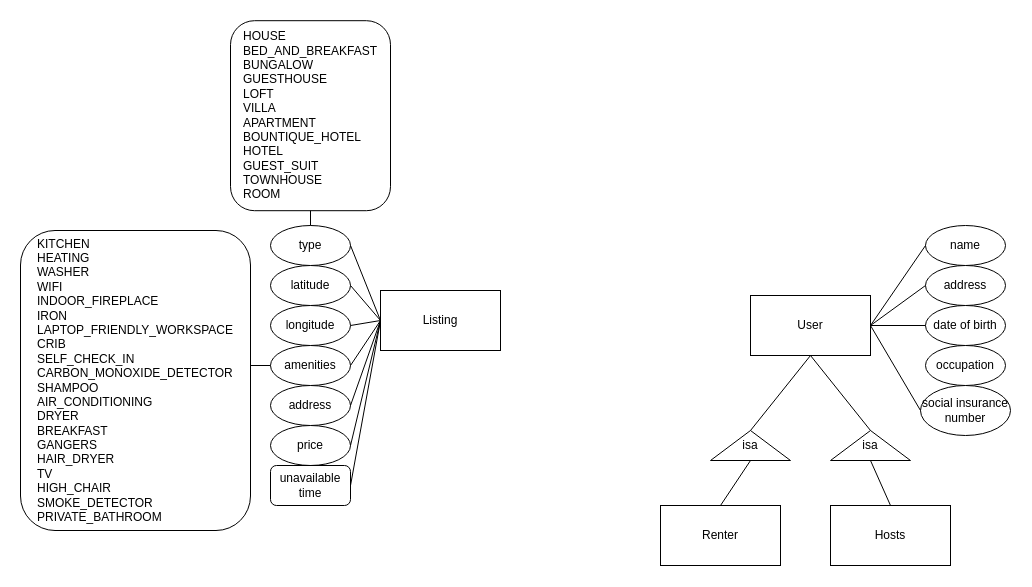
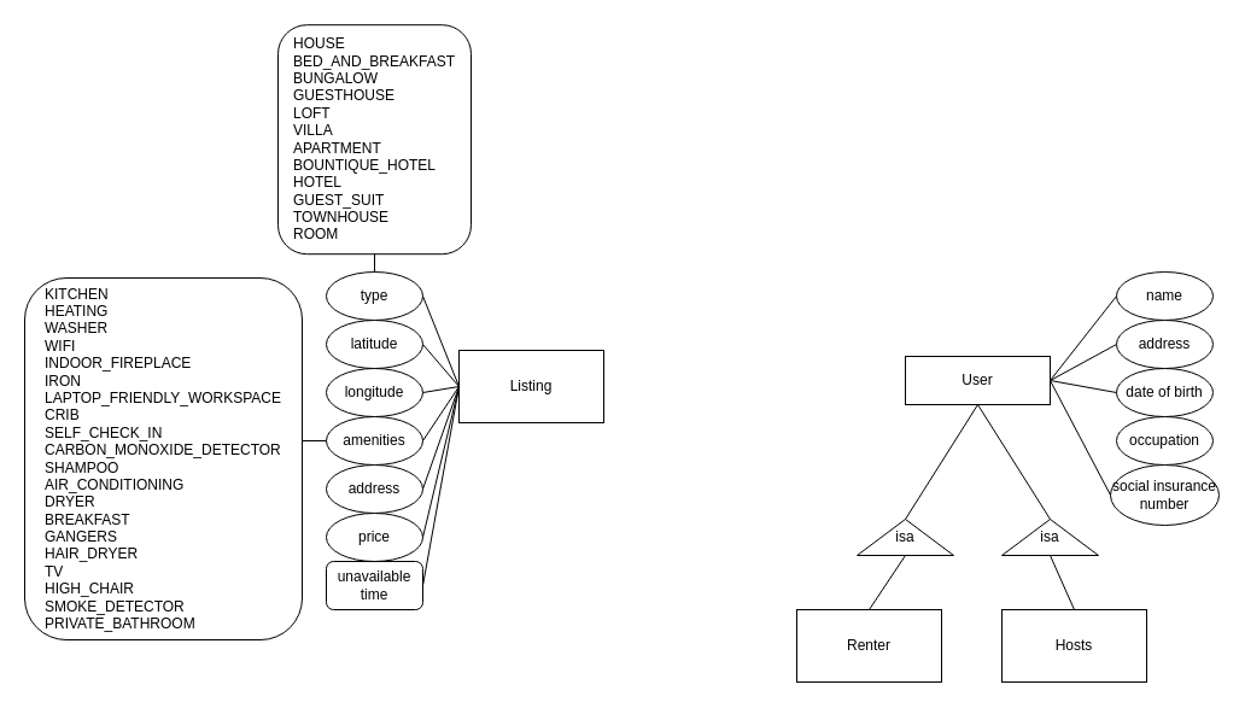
  <mxCell id="0" />
  <mxCell id="1" parent="0" />
  <mxCell id="2" value="Listing" style="rounded=0;whiteSpace=wrap;html=1;" vertex="1" parent="1"><mxGeometry x="380" y="290" width="120" height="60" as="geometry" /></mxCell>
  <mxCell id="3" value="type" style="ellipse;whiteSpace=wrap;html=1;" vertex="1" parent="1"><mxGeometry x="270" y="225" width="80" height="40" as="geometry" /></mxCell>
  <mxCell id="4" value="latitude" style="ellipse;whiteSpace=wrap;html=1;" vertex="1" parent="1"><mxGeometry x="270" y="265" width="80" height="40" as="geometry" /></mxCell>
  <mxCell id="5" value="longitude" style="ellipse;whiteSpace=wrap;html=1;" vertex="1" parent="1"><mxGeometry x="270" y="305" width="80" height="40" as="geometry" /></mxCell>
  <mxCell id="6" value="amenities" style="ellipse;whiteSpace=wrap;html=1;" vertex="1" parent="1"><mxGeometry x="270" y="345" width="80" height="40" as="geometry" /></mxCell>
  <mxCell id="7" value="" style="endArrow=none;html=1;entryX=0;entryY=0.5;entryDx=0;entryDy=0;exitX=1;exitY=0.5;exitDx=0;exitDy=0;" edge="1" parent="1" source="3" target="2"><mxGeometry width="50" height="50" relative="1" as="geometry"><mxPoint x="350" y="260" as="sourcePoint" /><mxPoint x="320" y="420" as="targetPoint" /></mxGeometry></mxCell>
  <mxCell id="8" value="" style="endArrow=none;html=1;exitX=1;exitY=0.5;exitDx=0;exitDy=0;entryX=0;entryY=0.5;entryDx=0;entryDy=0;" edge="1" parent="1" source="4" target="2"><mxGeometry width="50" height="50" relative="1" as="geometry"><mxPoint x="350" y="300" as="sourcePoint" /><mxPoint x="370" y="360" as="targetPoint" /></mxGeometry></mxCell>
  <mxCell id="9" value="" style="endArrow=none;html=1;exitX=1;exitY=0.5;exitDx=0;exitDy=0;entryX=0;entryY=0.5;entryDx=0;entryDy=0;" edge="1" parent="1" source="5" target="2"><mxGeometry width="50" height="50" relative="1" as="geometry"><mxPoint x="350" y="340" as="sourcePoint" /><mxPoint x="390" y="330" as="targetPoint" /></mxGeometry></mxCell>
  <mxCell id="10" value="" style="endArrow=none;html=1;exitX=1;exitY=0.5;exitDx=0;exitDy=0;entryX=0;entryY=0.5;entryDx=0;entryDy=0;" edge="1" parent="1" source="6" target="2"><mxGeometry width="50" height="50" relative="1" as="geometry"><mxPoint x="350" y="380" as="sourcePoint" /><mxPoint x="390" y="380" as="targetPoint" /></mxGeometry></mxCell>
  <mxCell id="11" value="&lt;div style=&quot;text-align: left&quot;&gt;&lt;span&gt;KITCHEN&lt;/span&gt;&lt;/div&gt;&lt;div style=&quot;text-align: left&quot;&gt;&lt;span&gt;HEATING&lt;/span&gt;&lt;/div&gt;&lt;div style=&quot;text-align: left&quot;&gt;&lt;span&gt;WASHER&lt;/span&gt;&lt;/div&gt;&lt;div style=&quot;text-align: left&quot;&gt;&lt;span&gt;WIFI&lt;/span&gt;&lt;/div&gt;&lt;div style=&quot;text-align: left&quot;&gt;INDOOR_FIREPLACE&lt;/div&gt;&lt;div style=&quot;text-align: left&quot;&gt;IRON&lt;/div&gt;&lt;div style=&quot;text-align: left&quot;&gt;LAPTOP_FRIENDLY_WORKSPACE&lt;/div&gt;&lt;div style=&quot;text-align: left&quot;&gt;CRIB&lt;/div&gt;&lt;div style=&quot;text-align: left&quot;&gt;SELF_CHECK_IN&lt;/div&gt;&lt;div style=&quot;text-align: left&quot;&gt;CARBON_MONOXIDE_DETECTOR&lt;/div&gt;&lt;div style=&quot;text-align: left&quot;&gt;SHAMPOO&lt;/div&gt;&lt;div style=&quot;text-align: left&quot;&gt;AIR_CONDITIONING&lt;/div&gt;&lt;div style=&quot;text-align: left&quot;&gt;DRYER&lt;/div&gt;&lt;div style=&quot;text-align: left&quot;&gt;BREAKFAST&lt;/div&gt;&lt;div style=&quot;text-align: left&quot;&gt;GANGERS&lt;/div&gt;&lt;div style=&quot;text-align: left&quot;&gt;HAIR_DRYER&lt;/div&gt;&lt;div style=&quot;text-align: left&quot;&gt;TV&lt;/div&gt;&lt;div style=&quot;text-align: left&quot;&gt;HIGH_CHAIR&lt;/div&gt;&lt;div style=&quot;text-align: left&quot;&gt;SMOKE_DETECTOR&lt;/div&gt;&lt;div style=&quot;text-align: left&quot;&gt;PRIVATE_BATHROOM&lt;/div&gt;" style="rounded=1;whiteSpace=wrap;html=1;" vertex="1" parent="1"><mxGeometry x="20" y="230" width="230" height="300" as="geometry" /></mxCell>
  <mxCell id="12" value="" style="endArrow=none;html=1;entryX=0;entryY=0.5;entryDx=0;entryDy=0;exitX=1;exitY=0.5;exitDx=0;exitDy=0;" edge="1" parent="1" target="6"><mxGeometry width="50" height="50" relative="1" as="geometry"><mxPoint x="250" y="365" as="sourcePoint" /><mxPoint x="40" y="475" as="targetPoint" /></mxGeometry></mxCell>
  <mxCell id="13" value="&lt;div style=&quot;text-align: left&quot;&gt;&lt;span&gt;HOUSE&lt;/span&gt;&lt;/div&gt;&lt;div style=&quot;text-align: left&quot;&gt;&lt;span&gt;BED_AND_BREAKFAST&lt;/span&gt;&lt;/div&gt;&lt;div style=&quot;text-align: left&quot;&gt;&lt;span&gt;BUNGALOW&lt;/span&gt;&lt;/div&gt;&lt;div style=&quot;text-align: left&quot;&gt;&lt;span&gt;GUESTHOUSE&lt;/span&gt;&lt;/div&gt;&lt;div style=&quot;text-align: left&quot;&gt;&lt;span&gt;LOFT&lt;/span&gt;&lt;/div&gt;&lt;div style=&quot;text-align: left&quot;&gt;&lt;span&gt;VILLA&lt;/span&gt;&lt;/div&gt;&lt;div style=&quot;text-align: left&quot;&gt;&lt;span&gt;APARTMENT&lt;/span&gt;&lt;/div&gt;&lt;div style=&quot;text-align: left&quot;&gt;&lt;span&gt;BOUNTIQUE_HOTEL&lt;/span&gt;&lt;/div&gt;&lt;div style=&quot;text-align: left&quot;&gt;&lt;span&gt;HOTEL&lt;/span&gt;&lt;/div&gt;&lt;div style=&quot;text-align: left&quot;&gt;&lt;span&gt;GUEST_SUIT&lt;/span&gt;&lt;/div&gt;&lt;div style=&quot;text-align: left&quot;&gt;&lt;span&gt;TOWNHOUSE&lt;/span&gt;&lt;/div&gt;&lt;div style=&quot;text-align: left&quot;&gt;&lt;span&gt;ROOM&lt;/span&gt;&lt;/div&gt;&lt;div style=&quot;text-align: left&quot;&gt;&lt;/div&gt;" style="rounded=1;whiteSpace=wrap;html=1;" vertex="1" parent="1"><mxGeometry x="230" y="20.2" width="160" height="190" as="geometry" /></mxCell>
  <mxCell id="14" value="" style="endArrow=none;html=1;entryX=0.5;entryY=1;entryDx=0;entryDy=0;exitX=0.5;exitY=0;exitDx=0;exitDy=0;" edge="1" parent="1" source="3" target="13"><mxGeometry width="50" height="50" relative="1" as="geometry"><mxPoint x="-20" y="585" as="sourcePoint" /><mxPoint x="310" y="215" as="targetPoint" /></mxGeometry></mxCell>
  <mxCell id="15" value="address&lt;br&gt;" style="ellipse;whiteSpace=wrap;html=1;" vertex="1" parent="1"><mxGeometry x="270" y="385" width="80" height="40" as="geometry" /></mxCell>
  <mxCell id="16" value="" style="endArrow=none;html=1;entryX=0;entryY=0.5;entryDx=0;entryDy=0;exitX=1;exitY=0.5;exitDx=0;exitDy=0;" edge="1" parent="1" source="15" target="2"><mxGeometry width="50" height="50" relative="1" as="geometry"><mxPoint x="20" y="600" as="sourcePoint" /><mxPoint x="70" y="550" as="targetPoint" /></mxGeometry></mxCell>
  <mxCell id="17" value="price&lt;br&gt;" style="ellipse;whiteSpace=wrap;html=1;" vertex="1" parent="1"><mxGeometry x="270" y="425" width="80" height="40" as="geometry" /></mxCell>
  <mxCell id="18" value="unavailable time&lt;br&gt;" style="whiteSpace=wrap;html=1;rounded=1;" vertex="1" parent="1"><mxGeometry x="270" y="465" width="80" height="40" as="geometry" /></mxCell>
  <mxCell id="19" value="" style="endArrow=none;html=1;exitX=1;exitY=0.5;exitDx=0;exitDy=0;entryX=0;entryY=0.5;entryDx=0;entryDy=0;" edge="1" parent="1" source="17" target="2"><mxGeometry width="50" height="50" relative="1" as="geometry"><mxPoint x="360" y="415" as="sourcePoint" /><mxPoint x="420" y="390" as="targetPoint" /></mxGeometry></mxCell>
  <mxCell id="20" value="" style="endArrow=none;html=1;entryX=0;entryY=0.5;entryDx=0;entryDy=0;exitX=1;exitY=0.5;exitDx=0;exitDy=0;" edge="1" parent="1" source="18" target="2"><mxGeometry width="50" height="50" relative="1" as="geometry"><mxPoint x="370" y="425" as="sourcePoint" /><mxPoint x="400" y="340" as="targetPoint" /></mxGeometry></mxCell>
- <mxCell id="21" value="User" style="rounded=0;whiteSpace=wrap;html=1;" vertex="1" parent="1"><mxGeometry x="750" y="295" width="120" height="60" as="geometry" /></mxCell>
+ <mxCell id="21" value="User" style="rounded=0;whiteSpace=wrap;html=1;" vertex="1" parent="1"><mxGeometry x="750" y="295" width="120" height="40" as="geometry" /></mxCell>
  <mxCell id="22" value="name" style="ellipse;whiteSpace=wrap;html=1;" vertex="1" parent="1"><mxGeometry x="925" y="225" width="80" height="40" as="geometry" /></mxCell>
  <mxCell id="23" value="address" style="ellipse;whiteSpace=wrap;html=1;" vertex="1" parent="1"><mxGeometry x="925" y="265" width="80" height="40" as="geometry" /></mxCell>
  <mxCell id="24" value="date of birth" style="ellipse;whiteSpace=wrap;html=1;" vertex="1" parent="1"><mxGeometry x="925" y="305" width="80" height="40" as="geometry" /></mxCell>
  <mxCell id="25" value="social insurance number" style="ellipse;whiteSpace=wrap;html=1;" vertex="1" parent="1"><mxGeometry x="920" y="385" width="90" height="50" as="geometry" /></mxCell>
  <mxCell id="26" value="occupation" style="ellipse;whiteSpace=wrap;html=1;" vertex="1" parent="1"><mxGeometry x="925" y="345" width="80" height="40" as="geometry" /></mxCell>
  <mxCell id="27" value="" style="endArrow=none;html=1;entryX=1;entryY=0.5;entryDx=0;entryDy=0;exitX=0;exitY=0.5;exitDx=0;exitDy=0;" edge="1" parent="1" source="24" target="21"><mxGeometry width="50" height="50" relative="1" as="geometry"><mxPoint x="370" y="265" as="sourcePoint" /><mxPoint x="400" y="340" as="targetPoint" /></mxGeometry></mxCell>
  <mxCell id="28" value="" style="endArrow=none;html=1;entryX=1;entryY=0.5;entryDx=0;entryDy=0;exitX=0;exitY=0.5;exitDx=0;exitDy=0;" edge="1" parent="1" source="23" target="21"><mxGeometry width="50" height="50" relative="1" as="geometry"><mxPoint x="380" y="275" as="sourcePoint" /><mxPoint x="410" y="350" as="targetPoint" /></mxGeometry></mxCell>
  <mxCell id="29" value="" style="endArrow=none;html=1;entryX=1;entryY=0.5;entryDx=0;entryDy=0;exitX=0;exitY=0.5;exitDx=0;exitDy=0;" edge="1" parent="1" source="22" target="21"><mxGeometry width="50" height="50" relative="1" as="geometry"><mxPoint x="800" y="390" as="sourcePoint" /><mxPoint x="830" y="465" as="targetPoint" /></mxGeometry></mxCell>
  <mxCell id="30" value="" style="endArrow=none;html=1;entryX=1;entryY=0.5;entryDx=0;entryDy=0;exitX=0;exitY=0.5;exitDx=0;exitDy=0;" edge="1" parent="1" source="25" target="21"><mxGeometry width="50" height="50" relative="1" as="geometry"><mxPoint x="410" y="305" as="sourcePoint" /><mxPoint x="440" y="380" as="targetPoint" /></mxGeometry></mxCell>
  <mxCell id="31" value="isa" style="triangle;whiteSpace=wrap;html=1;direction=north;" vertex="1" parent="1"><mxGeometry x="710" y="430" width="80" height="30" as="geometry" /></mxCell>
  <mxCell id="32" value="isa" style="triangle;whiteSpace=wrap;html=1;direction=north;" vertex="1" parent="1"><mxGeometry x="830" y="430" width="80" height="30" as="geometry" /></mxCell>
  <mxCell id="33" value="" style="endArrow=none;html=1;entryX=0.5;entryY=1;entryDx=0;entryDy=0;exitX=1;exitY=0.5;exitDx=0;exitDy=0;" edge="1" parent="1" source="31" target="21"><mxGeometry width="50" height="50" relative="1" as="geometry"><mxPoint x="700" y="410" as="sourcePoint" /><mxPoint x="750" y="360" as="targetPoint" /></mxGeometry></mxCell>
  <mxCell id="34" value="" style="endArrow=none;html=1;entryX=0.5;entryY=1;entryDx=0;entryDy=0;exitX=1;exitY=0.5;exitDx=0;exitDy=0;" edge="1" parent="1" source="32" target="21"><mxGeometry width="50" height="50" relative="1" as="geometry"><mxPoint x="730" y="440" as="sourcePoint" /><mxPoint x="820" y="365" as="targetPoint" /></mxGeometry></mxCell>
  <mxCell id="35" value="Renter" style="rounded=0;whiteSpace=wrap;html=1;" vertex="1" parent="1"><mxGeometry x="660" y="505" width="120" height="60" as="geometry" /></mxCell>
  <mxCell id="36" value="Hosts" style="rounded=0;whiteSpace=wrap;html=1;" vertex="1" parent="1"><mxGeometry x="830" y="505" width="120" height="60" as="geometry" /></mxCell>
  <mxCell id="37" value="" style="endArrow=none;html=1;entryX=0;entryY=0.5;entryDx=0;entryDy=0;exitX=0.5;exitY=0;exitDx=0;exitDy=0;" edge="1" parent="1" source="35" target="31"><mxGeometry width="50" height="50" relative="1" as="geometry"><mxPoint x="90" y="640" as="sourcePoint" /><mxPoint x="140" y="590" as="targetPoint" /></mxGeometry></mxCell>
  <mxCell id="38" value="" style="endArrow=none;html=1;entryX=0;entryY=0.5;entryDx=0;entryDy=0;exitX=0.5;exitY=0;exitDx=0;exitDy=0;" edge="1" parent="1" source="36" target="32"><mxGeometry width="50" height="50" relative="1" as="geometry"><mxPoint x="730" y="515" as="sourcePoint" /><mxPoint x="760" y="470" as="targetPoint" /></mxGeometry></mxCell>
